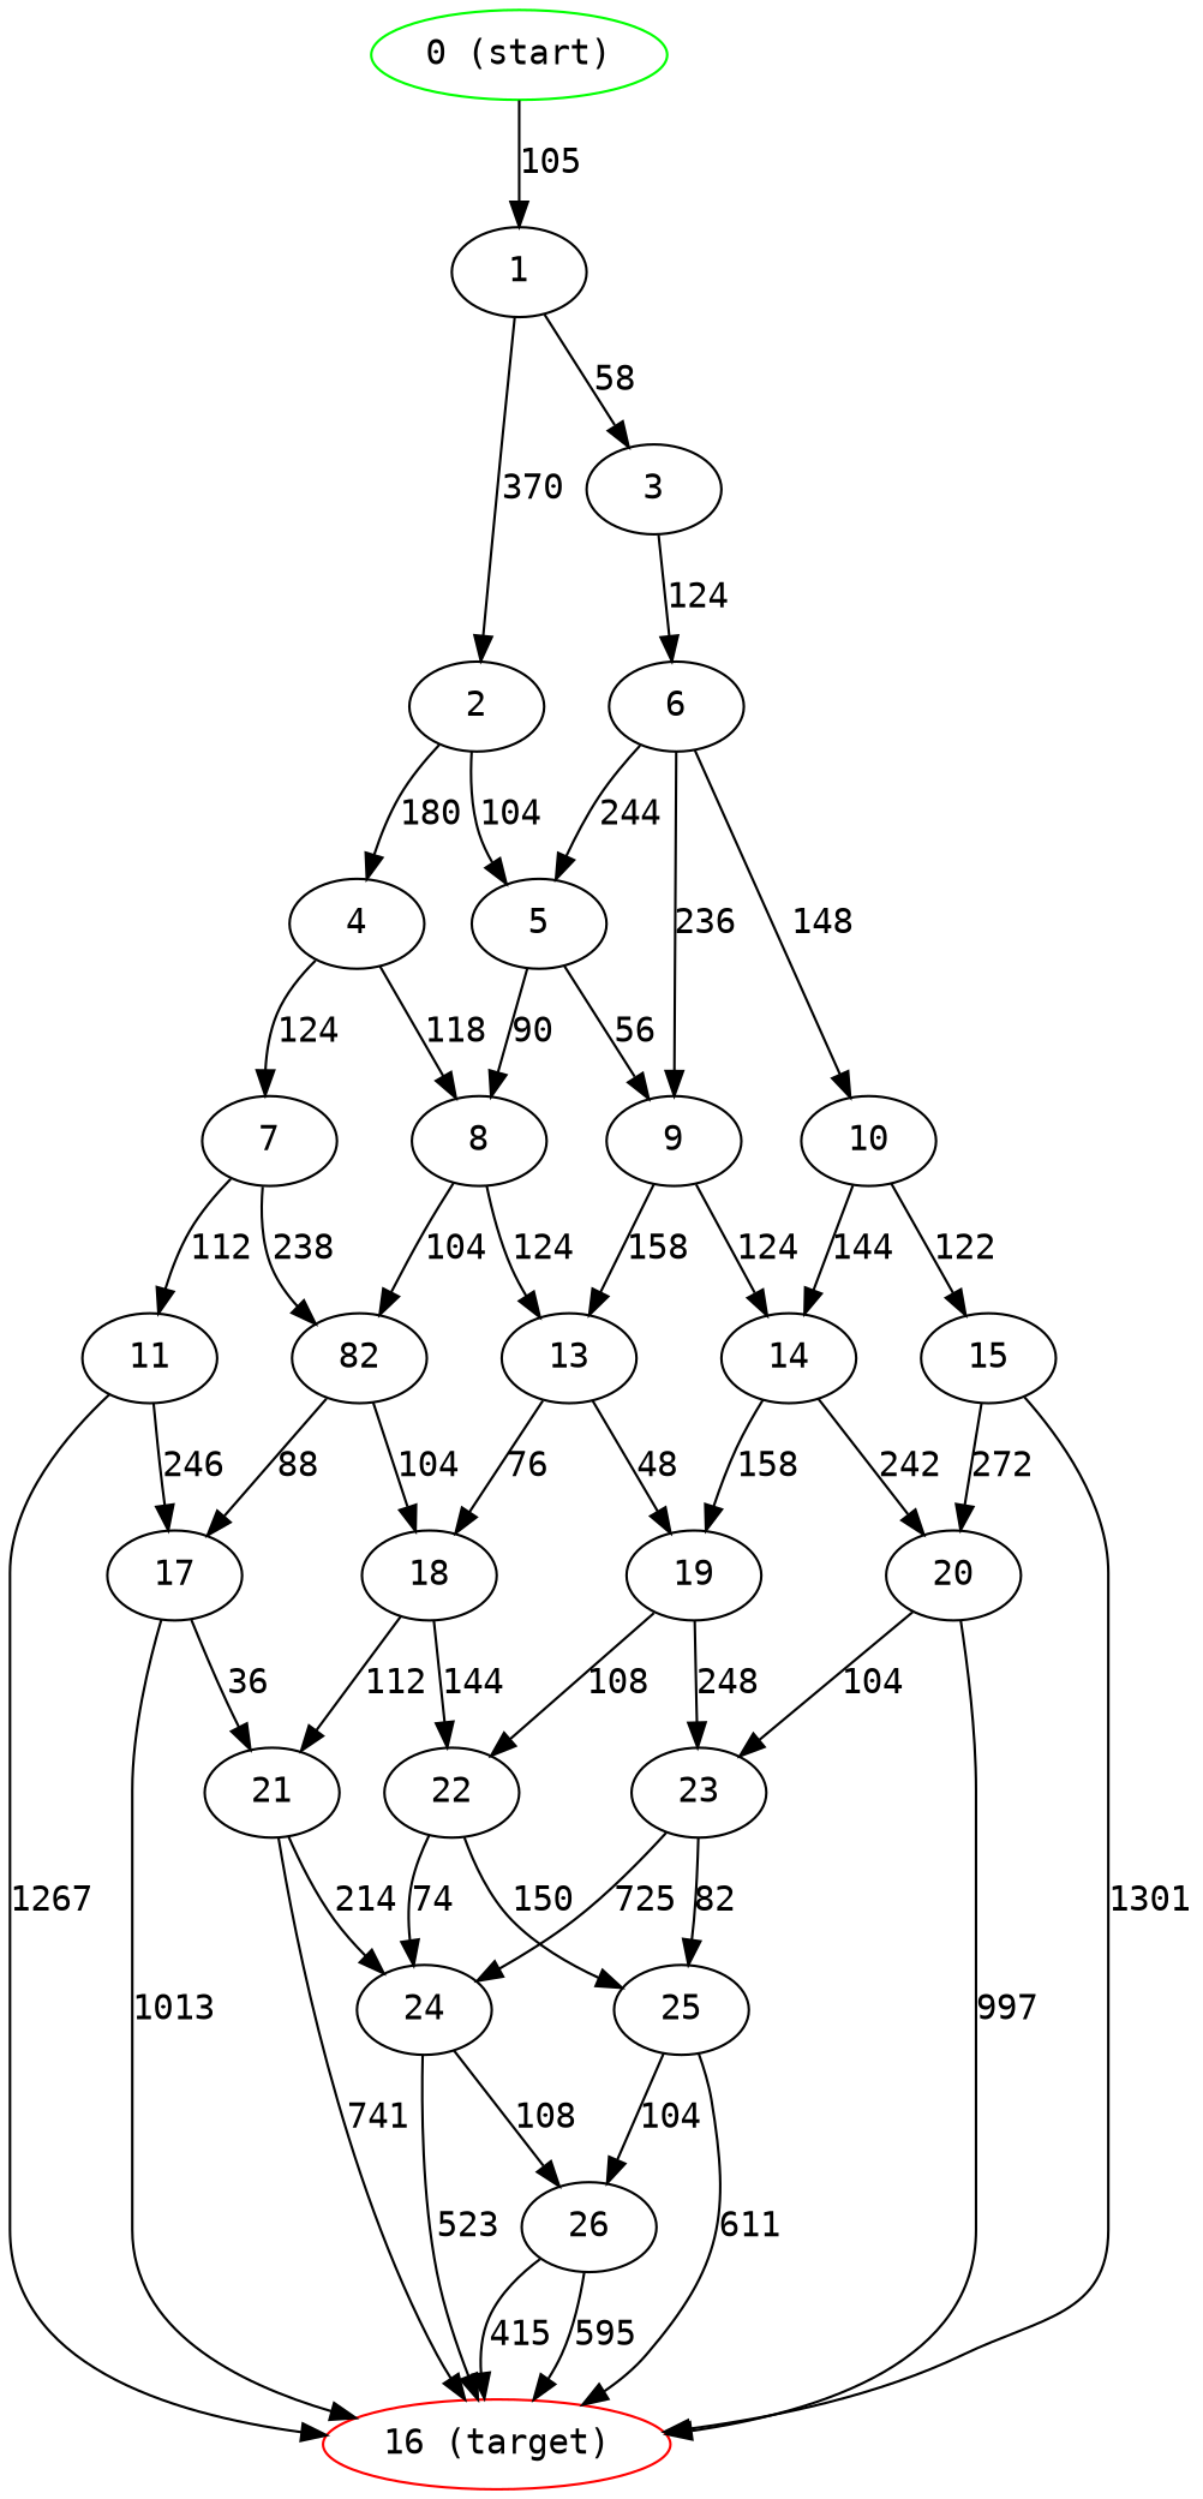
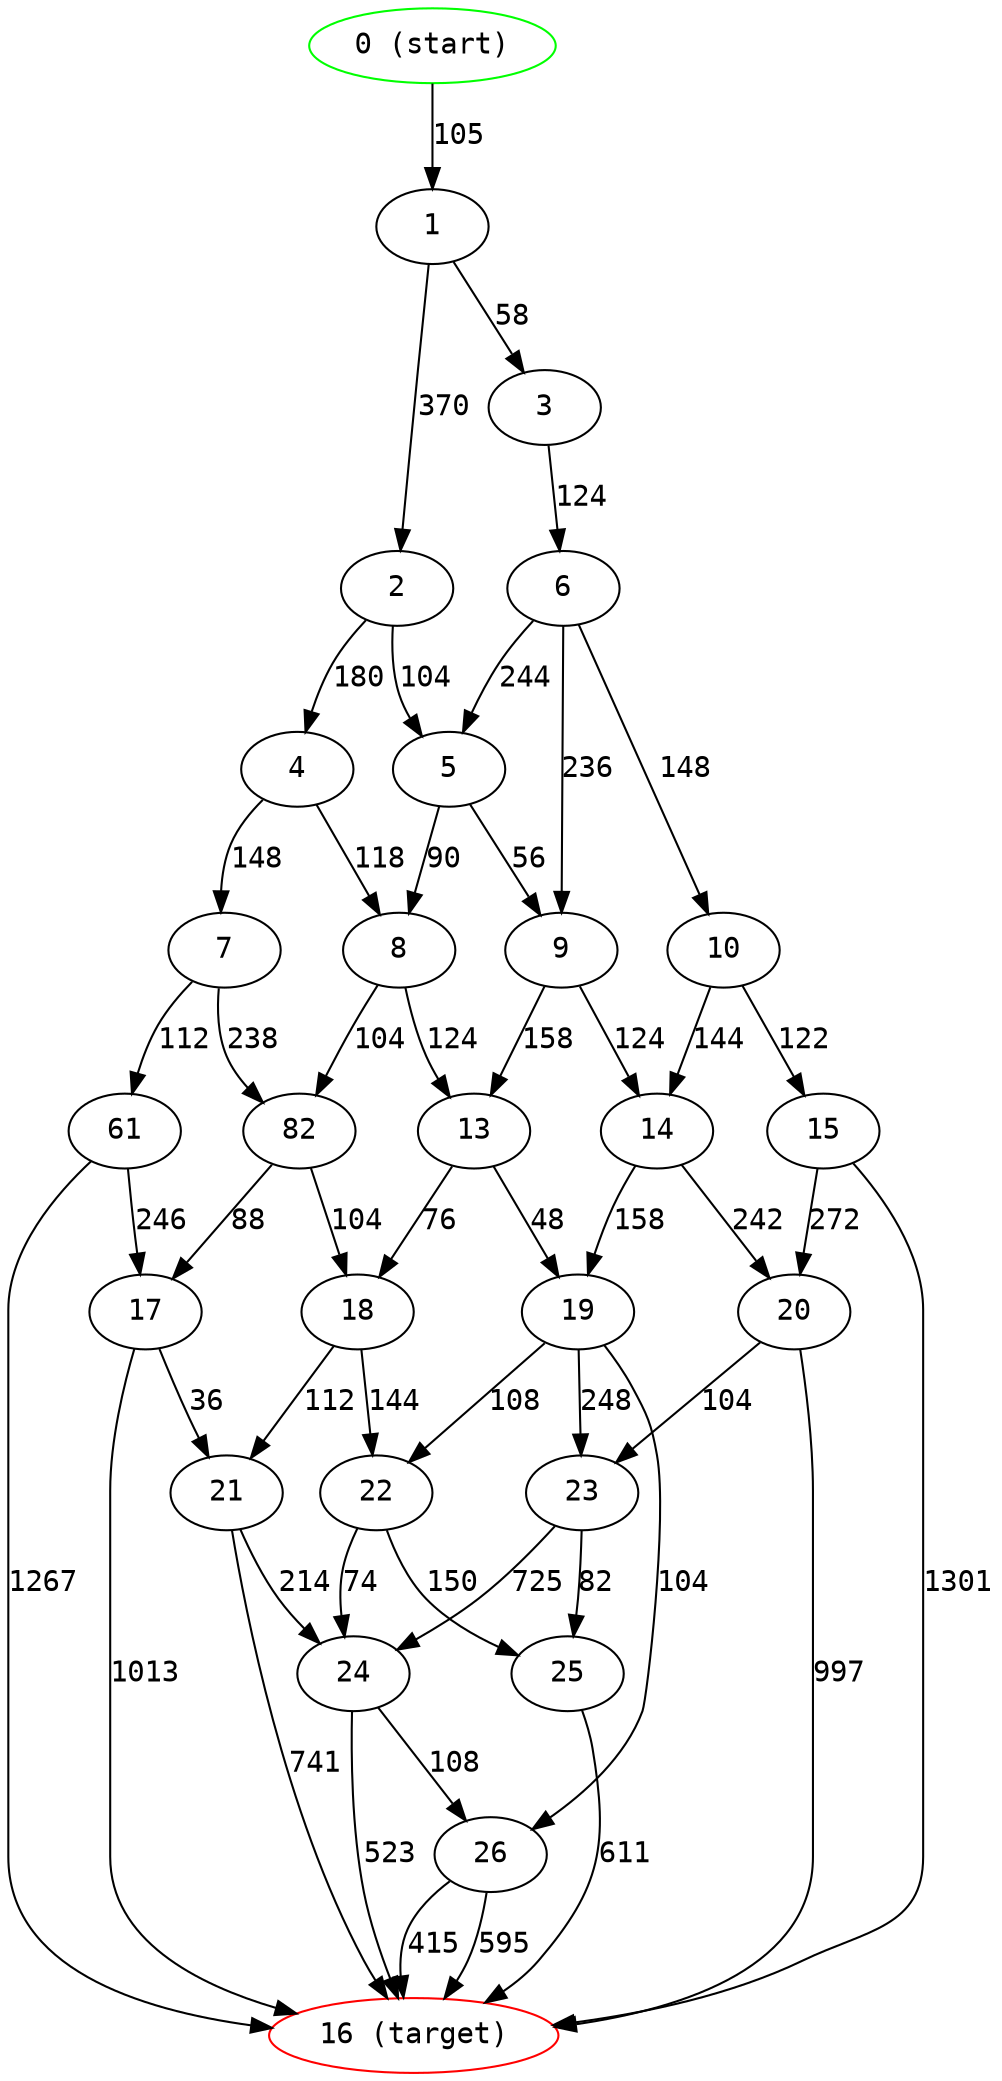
  digraph {
    fontname="DejaVu Sans Mono"
    node [fontname="DejaVu Sans Mono"]
    edge [fontname="DejaVu Sans Mono"]
    n1 [color=green label="0 (start)"]
    n2 [label=1]
    n3 [label=2]
    n4 [label=3]
    n5 [label=4]
    n6 [label=5]
    n7 [label=6]
    n8 [label=7]
    n9 [label=8]
    n10 [label=9]
    n11 [label=10]
-   n12 [label=11]
+   n12 [label=61]
    n13 [label=82]
    n14 [label=13]
    n15 [label=14]
    n16 [label=15]
    n17 [color=red label="16 (target)"]
    n18 [label=17]
    n19 [label=18]
    n20 [label=19]
    n21 [label=20]
    n22 [label=21]
    n23 [label=22]
    n24 [label=23]
    n25 [label=24]
    n26 [label=25]
    n27 [label=26]
    n1 -> n2 [label=105]
    n2 -> n3 [label=370]
    n2 -> n4 [label=58]
    n3 -> n5 [label=180]
    n3 -> n6 [label=104]
    n4 -> n7 [label=124]
-   n5 -> n8 [label=124]
+   n5 -> n8 [label=148]
    n5 -> n9 [label=118]
    n6 -> n9 [label=90]
    n6 -> n10 [label=56]
    n7 -> n6 [label=244]
    n7 -> n10 [label=236]
    n7 -> n11 [label=148]
    n8 -> n12 [label=112]
    n8 -> n13 [label=238]
    n9 -> n13 [label=104]
    n9 -> n14 [label=124]
    n10 -> n14 [label=158]
    n10 -> n15 [label=124]
    n11 -> n15 [label=144]
    n11 -> n16 [label=122]
    n12 -> n17 [label=1267]
    n12 -> n18 [label=246]
    n13 -> n18 [label=88]
    n13 -> n19 [label=104]
    n14 -> n19 [label=76]
    n14 -> n20 [label=48]
    n15 -> n20 [label=158]
    n15 -> n21 [label=242]
    n16 -> n17 [label=1301]
    n16 -> n21 [label=272]
    n18 -> n17 [label=1013]
    n18 -> n22 [label=36]
    n19 -> n22 [label=112]
    n19 -> n23 [label=144]
    n20 -> n23 [label=108]
    n20 -> n24 [label=248]
    n21 -> n17 [label=997]
    n21 -> n24 [label=104]
    n22 -> n17 [label=741]
    n22 -> n25 [label=214]
    n23 -> n25 [label=74]
    n23 -> n26 [label=150]
    n24 -> n25 [label=725]
    n24 -> n26 [label=82]
    n25 -> n17 [label=523]
    n25 -> n27 [label=108]
    n26 -> n17 [label=611]
-   n26 -> n27 [label=104]
+   n20 -> n27 [label=104]
    n27 -> n17 [label=595]
    n27 -> n17 [label=415]
  }
